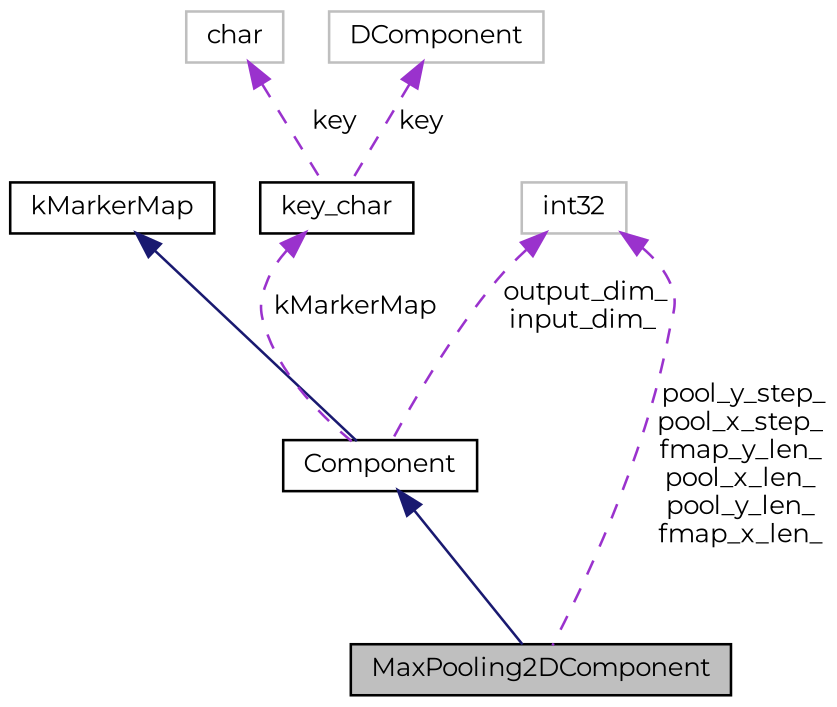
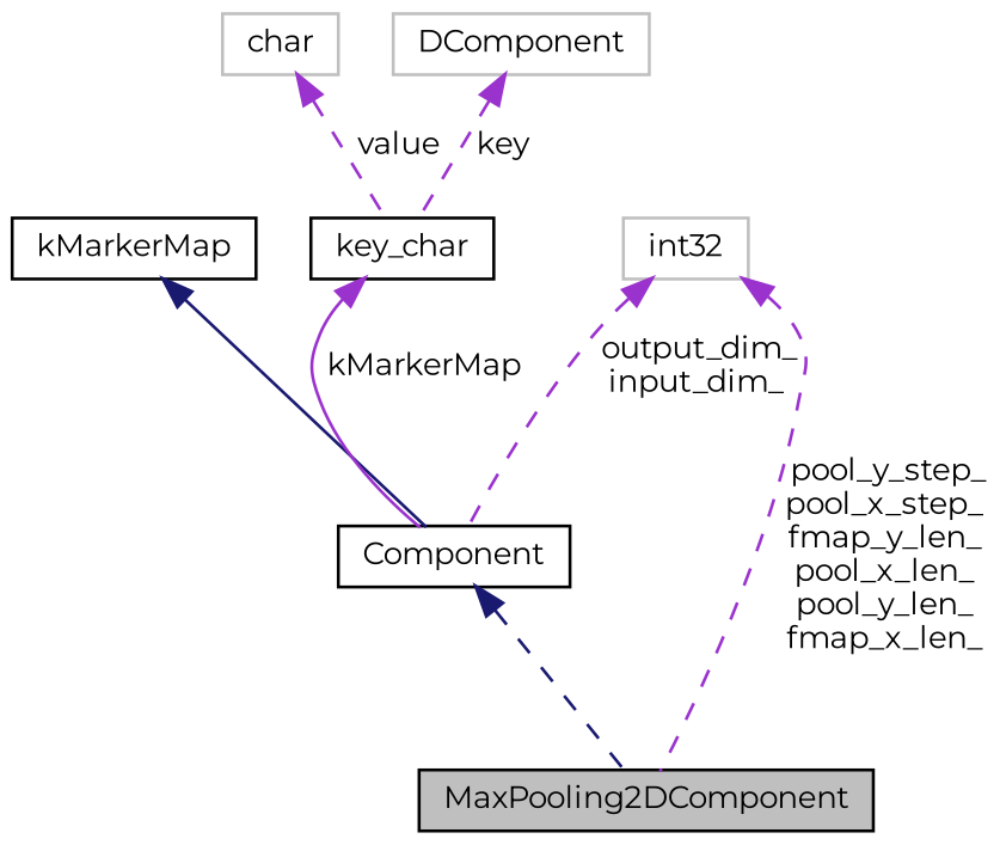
  digraph {
    fontname=Montserrat
    node [color=black fillcolor=white fontname=Montserrat fontsize=10 shape=record style=filled]
    edge [color=darkorchid3 dir=back fontname=Montserrat fontsize=10 labelfontname=Helvetica labelfontsize=10 style=dashed]
    n1 [fillcolor=grey75 fontcolor=black height=0.2 label=MaxPooling2DComponent width=0.4]
    n2 [height=0.2 label=Component width=0.4]
    n3 [height=0.2 label=kMarkerMap width=0.4]
    n4 [height=0.2 label=key_char width=0.4]
    n5 [color=grey75 height=0.2 label=char width=0.4]
    n6 [color=grey75 height=0.2 label=DComponent width=0.4]
    n7 [color=grey75 height=0.2 label=int32 width=0.4]
-   n2 -> n1 [color=midnightblue style=solid]
+   n2 -> n1 [color=midnightblue]
    n3 -> n2 [color=midnightblue style=solid]
-   n4 -> n2 [label=" kMarkerMap"]
-   n5 -> n4 [label=" key"]
+   n4 -> n2 [label=" kMarkerMap" style=solid]
+   n5 -> n4 [label=" value"]
    n6 -> n4 [label=" key"]
    n7 -> n1 [label=" pool_y_step_\npool_x_step_\nfmap_y_len_\npool_x_len_\npool_y_len_\nfmap_x_len_"]
    n7 -> n2 [label=" output_dim_\ninput_dim_"]
  }
